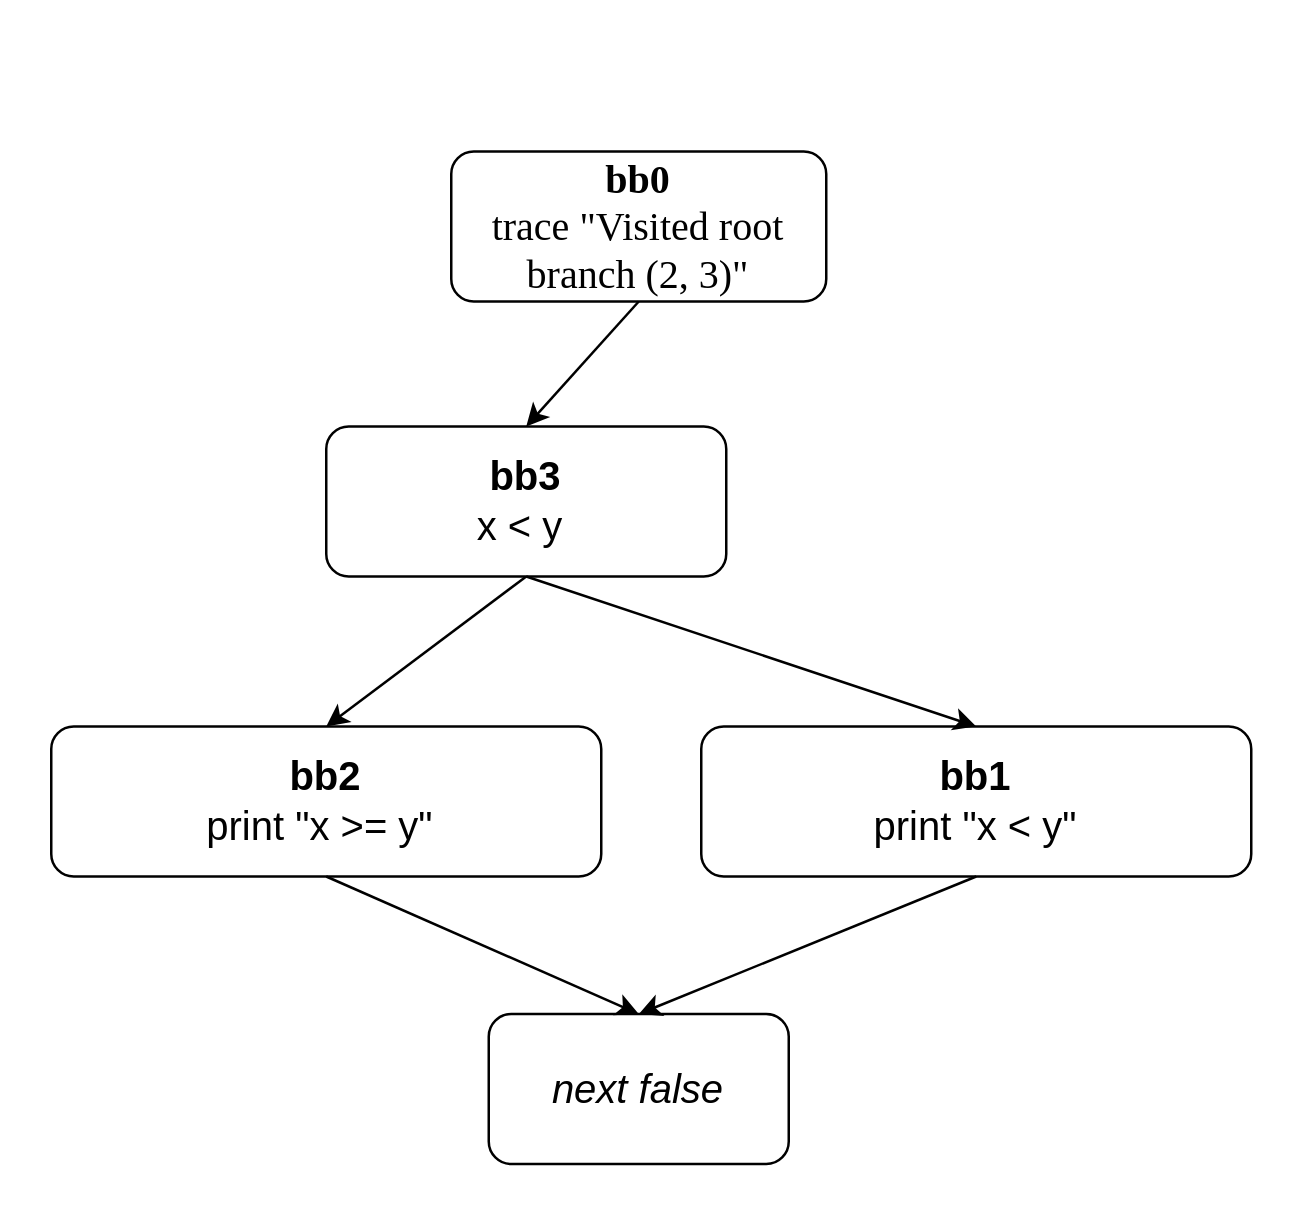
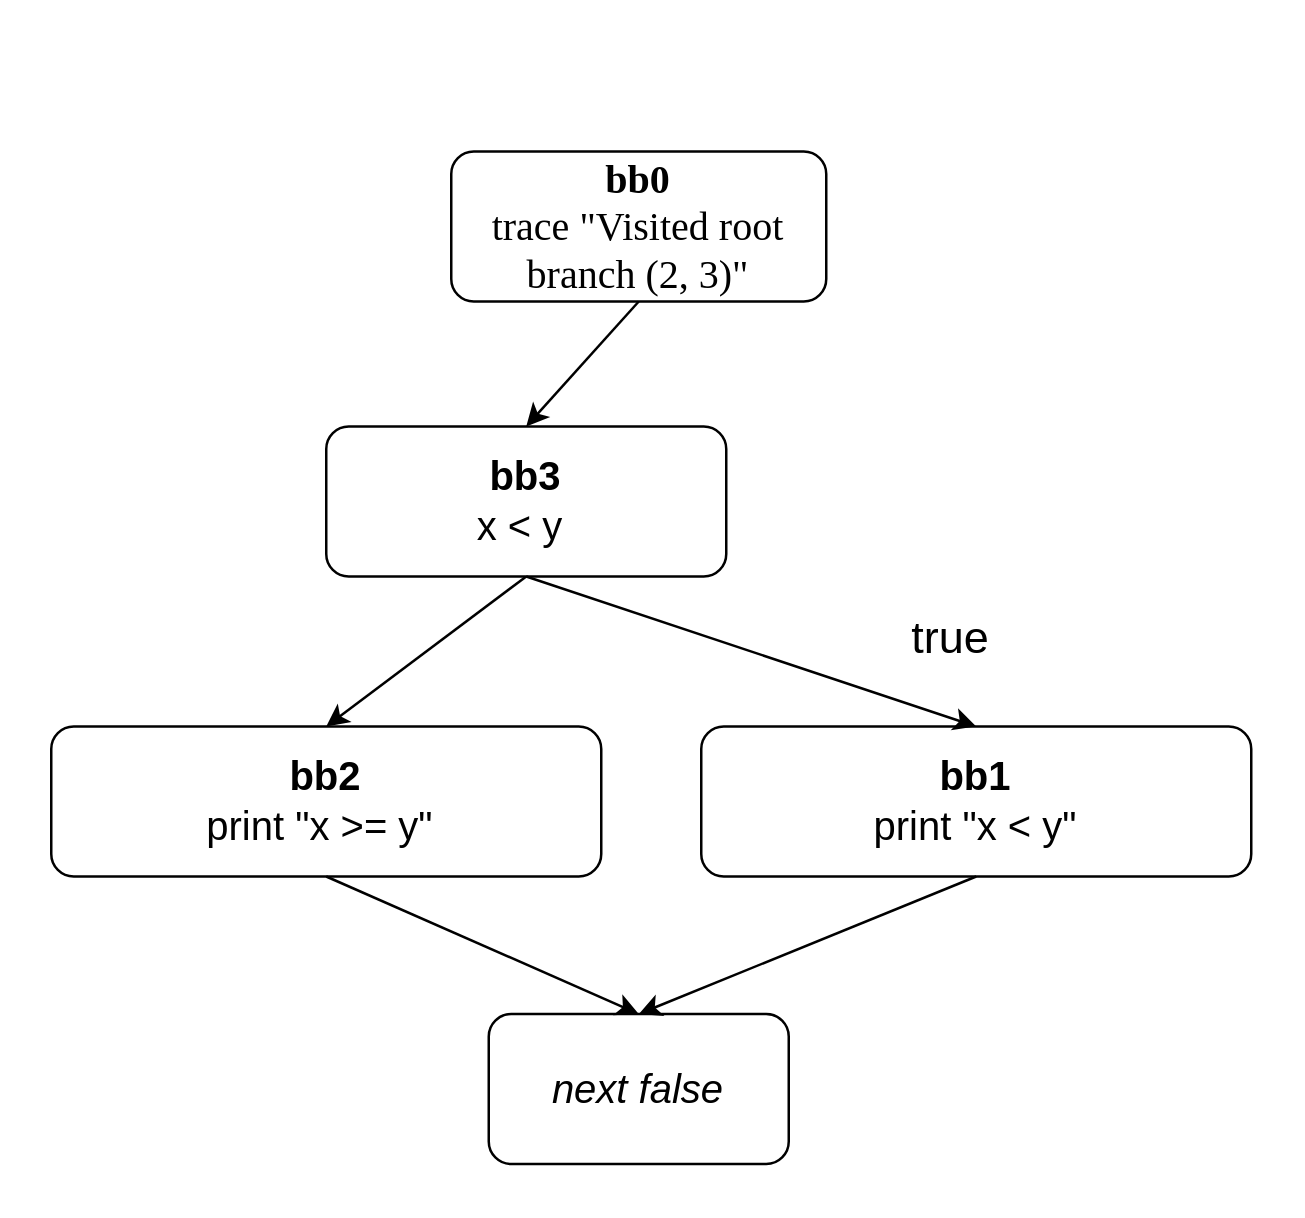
  <mxCell id="0" />
  <mxCell id="1" parent="0" />
  <mxCell id="2" value="&lt;font size=&quot;3&quot;&gt;&lt;b&gt;bb0&lt;/b&gt;&lt;br&gt;trace &quot;Visited root branch (2, 3)&quot;&lt;br&gt;&lt;/font&gt;" style="rounded=1;whiteSpace=wrap;html=1;fontFamily=GP;fontSource=https%3A%2F%2Fwww.1001fonts.com%2Fdownload%2Ftex-gyre-pagella.zip;" parent="1" vertex="1"><mxGeometry x="180" y="60" width="150" height="60" as="geometry" /></mxCell>
  <mxCell id="3" value="" style="endArrow=classic;html=1;rounded=0;fontSize=18;exitX=0.5;exitY=1;exitDx=0;exitDy=0;entryX=0.5;entryY=0;entryDx=0;entryDy=0;" parent="1" source="2" target="6" edge="1"><mxGeometry width="50" height="50" relative="1" as="geometry"><mxPoint x="280" y="320" as="sourcePoint" /><mxPoint x="275" y="200" as="targetPoint" /></mxGeometry></mxCell>
  <mxCell id="4" value="&lt;font size=&quot;3&quot;&gt;&lt;i&gt;next false&lt;/i&gt;&lt;br&gt;&lt;/font&gt;" style="rounded=1;whiteSpace=wrap;html=1;" parent="1" vertex="1"><mxGeometry x="195" y="405" width="120" height="60" as="geometry" /></mxCell>
  <mxCell id="5" value="" style="endArrow=classic;html=1;rounded=0;fontSize=18;exitX=0.5;exitY=1;exitDx=0;exitDy=0;entryX=0.5;entryY=0;entryDx=0;entryDy=0;" parent="1" source="6" target="7" edge="1"><mxGeometry width="50" height="50" relative="1" as="geometry"><mxPoint x="275" y="260" as="sourcePoint" /><mxPoint x="275" y="330" as="targetPoint" /></mxGeometry></mxCell>
  <mxCell id="6" value="&lt;font size=&quot;3&quot;&gt;&lt;b&gt;bb3&lt;/b&gt;&lt;br&gt;x &amp;lt; y&amp;nbsp;&lt;br&gt;&lt;/font&gt;" style="rounded=1;whiteSpace=wrap;html=1;" parent="1" vertex="1"><mxGeometry x="130" y="170" width="160" height="60" as="geometry" /></mxCell>
  <mxCell id="7" value="&lt;font size=&quot;3&quot;&gt;&lt;b&gt;bb2&lt;/b&gt;&lt;br&gt;print &quot;x &amp;gt;= y&quot;&amp;nbsp;&lt;br&gt;&lt;/font&gt;" style="rounded=1;whiteSpace=wrap;html=1;" parent="1" vertex="1"><mxGeometry x="20" y="290" width="220" height="60" as="geometry" /></mxCell>
  <mxCell id="8" value="" style="endArrow=classic;html=1;rounded=0;fontSize=18;exitX=0.5;exitY=1;exitDx=0;exitDy=0;entryX=0.5;entryY=0;entryDx=0;entryDy=0;" parent="1" source="7" target="4" edge="1"><mxGeometry width="50" height="50" relative="1" as="geometry"><mxPoint x="70" y="560" as="sourcePoint" /><mxPoint x="255" y="405" as="targetPoint" /></mxGeometry></mxCell>
  <mxCell id="9" value="" style="rounded=0;whiteSpace=wrap;html=1;fontSize=18;fillColor=none;strokeColor=none;" parent="1" vertex="1"><mxGeometry x="340" y="20" width="120" height="10" as="geometry" /></mxCell>
  <mxCell id="10" value="&lt;font size=&quot;3&quot;&gt;&lt;b&gt;bb1&lt;/b&gt;&lt;br&gt;print &quot;x &amp;lt; y&quot;&lt;br&gt;&lt;/font&gt;" style="rounded=1;whiteSpace=wrap;html=1;" parent="1" vertex="1"><mxGeometry x="280" y="290" width="220" height="60" as="geometry" /></mxCell>
  <mxCell id="11" value="" style="endArrow=classic;html=1;rounded=0;fontSize=18;exitX=0.5;exitY=1;exitDx=0;exitDy=0;entryX=0.5;entryY=0;entryDx=0;entryDy=0;" parent="1" source="6" target="10" edge="1"><mxGeometry width="50" height="50" relative="1" as="geometry"><mxPoint x="580" y="320" as="sourcePoint" /><mxPoint x="630" y="270" as="targetPoint" /></mxGeometry></mxCell>
+ <mxCell id="12" value="true" style="text;html=1;strokeColor=none;fillColor=none;align=center;verticalAlign=middle;whiteSpace=wrap;rounded=0;fontSize=18;" parent="1" vertex="1"><mxGeometry x="350" y="240" width="60" height="30" as="geometry" /></mxCell>
  <mxCell id="13" value="" style="endArrow=classic;html=1;rounded=0;fontSize=18;exitX=0.5;exitY=1;exitDx=0;exitDy=0;entryX=0.5;entryY=0;entryDx=0;entryDy=0;" parent="1" source="10" target="4" edge="1"><mxGeometry width="50" height="50" relative="1" as="geometry"><mxPoint x="350" y="530" as="sourcePoint" /><mxPoint x="400" y="480" as="targetPoint" /></mxGeometry></mxCell>
  <mxCell id="14" value="" style="rounded=0;whiteSpace=wrap;html=1;fillColor=none;strokeColor=none;" parent="1" vertex="1"><mxGeometry x="195" y="40" width="120" height="10" as="geometry" /></mxCell>
